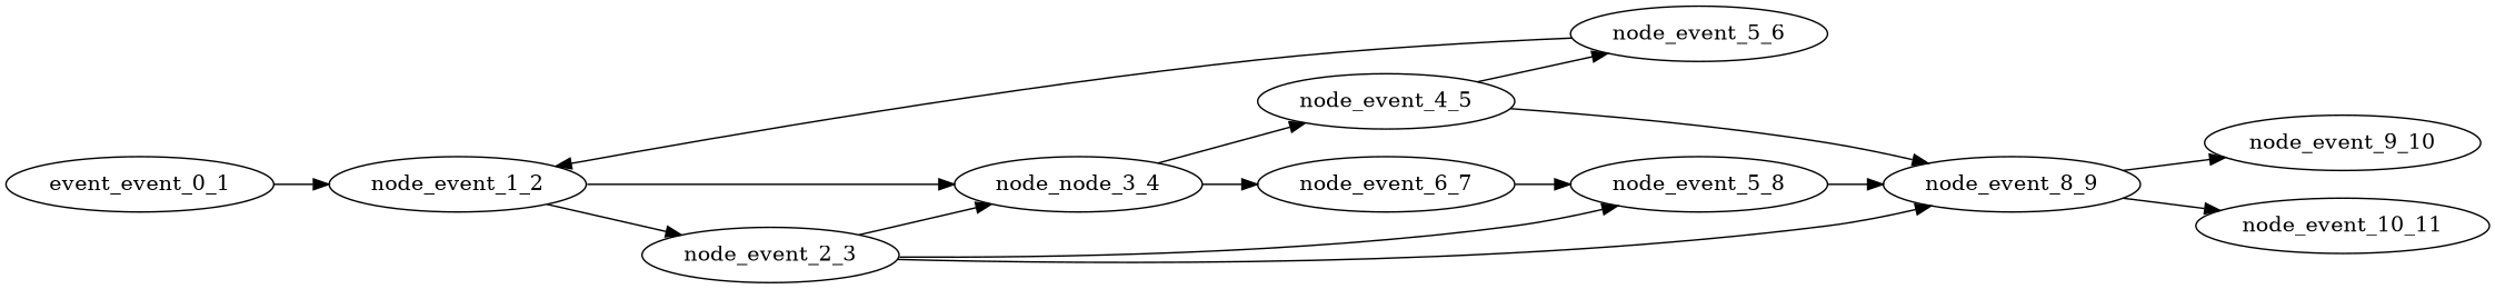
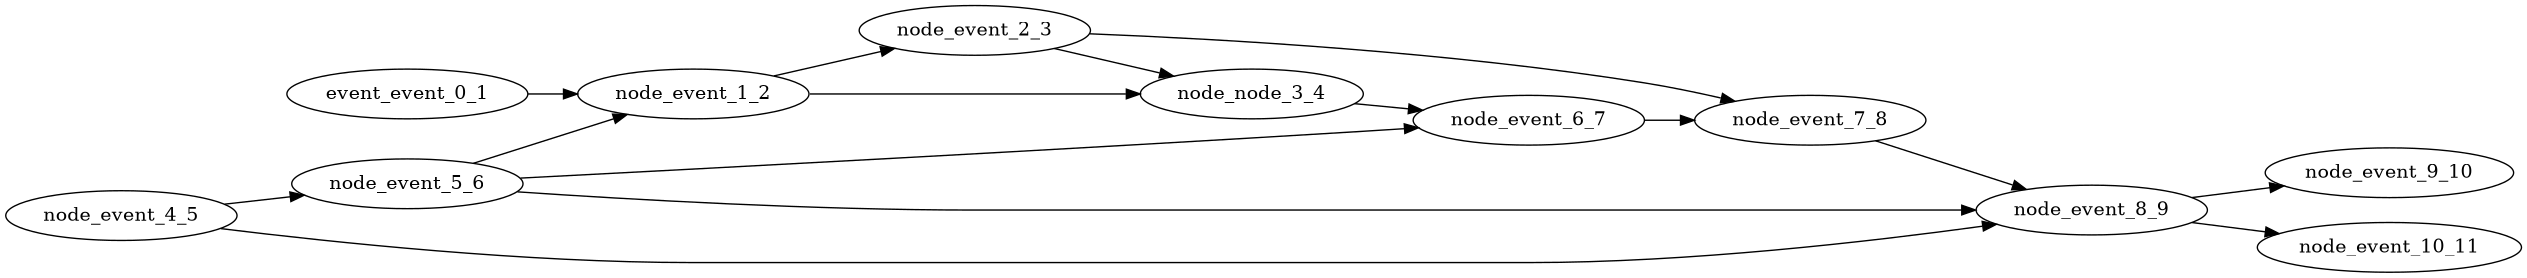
  digraph {
    rankdir=LR
    node [EventType="DotQasm.Scheduling.ControlledGateEvent" Latency="00:00:00.0020000"]
    n1 [Dependencies=0 Depth=1 EventIndex=0 EventType="DotQasm.Scheduling.GateEvent" Latency="00:00:00.0010000" Priority=0.022000000000000006 label=event_event_0_1]
    node_event_1_2 [Dependencies=1 Depth=2 EventIndex=1 EventType="DotQasm.Scheduling.BarrierEvent" Latency="00:00:00.0010000" Priority=0.021000000000000005]
    node_event_2_3 [Dependencies=2 Depth=3 EventIndex=2 Priority=0.020000000000000004]
    n4 [Dependencies=5 Depth=4 EventIndex=3 Priority=0.018000000000000002 label=node_node_3_4]
-   node_event_7_8 [Dependencies=20 Depth=8 EventIndex=7 EventType="DotQasm.Scheduling.IfEvent" Priority=0.009000000000000001 label=node_event_5_8]
+   node_event_7_8 [Dependencies=20 Depth=8 EventIndex=7 EventType="DotQasm.Scheduling.IfEvent" Priority=0.009000000000000001]
    node_event_4_5 [Dependencies=6 Depth=5 EventIndex=4 Priority=0.016]
    node_event_6_7 [Dependencies=16 Depth=7 EventIndex=6 EventType="DotQasm.Scheduling.MeasurementEvent" Latency="00:00:00.0030000" Priority=0.012]
    node_event_5_6 [Dependencies=9 Depth=6 EventIndex=5 Priority=0.014]
    node_event_8_9 [Dependencies=31 Depth=9 EventIndex=8 EventType="DotQasm.Scheduling.IfEvent" Priority=0.007]
    node_event_9_10 [Dependencies=39 Depth=10 EventIndex=9 EventType="DotQasm.Scheduling.IfEvent" Priority=0.005]
    node_event_10_11 [Dependencies=93 Depth=11 EventIndex=10 EventType="DotQasm.Scheduling.MeasurementEvent" Latency="00:00:00.0030000" Priority=0.003]
    n1 -> node_event_1_2
    node_event_1_2 -> node_event_2_3
    node_event_1_2 -> n4
    node_event_2_3 -> n4
    node_event_2_3 -> node_event_7_8
-   n4 -> node_event_4_5
    n4 -> node_event_6_7
    node_event_7_8 -> node_event_8_9
    node_event_4_5 -> node_event_5_6
    node_event_4_5 -> node_event_8_9
    node_event_6_7 -> node_event_7_8
    node_event_5_6 -> node_event_1_2
-   node_event_2_3 -> node_event_8_9
+   node_event_5_6 -> node_event_6_7
+   node_event_5_6 -> node_event_8_9
    node_event_8_9 -> node_event_9_10
    node_event_8_9 -> node_event_10_11
  }
